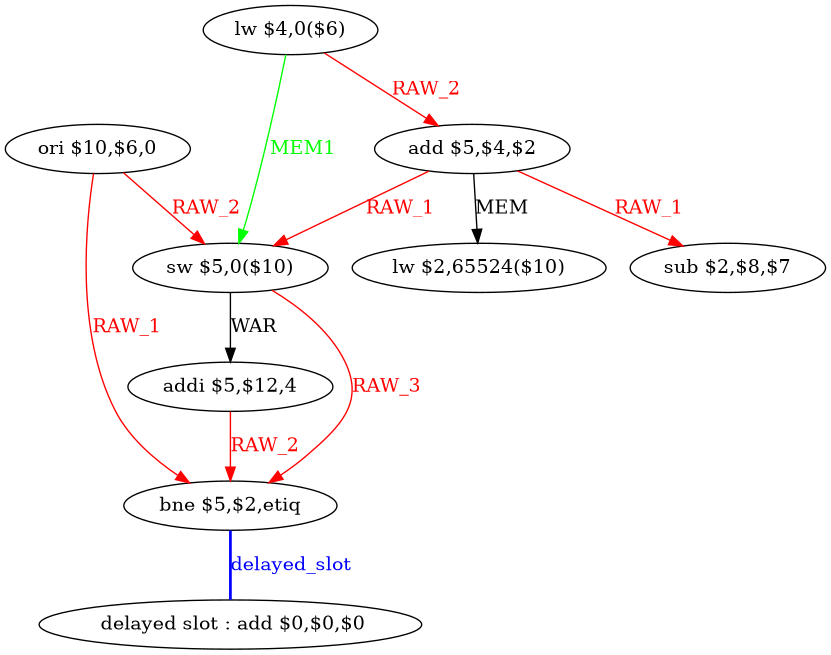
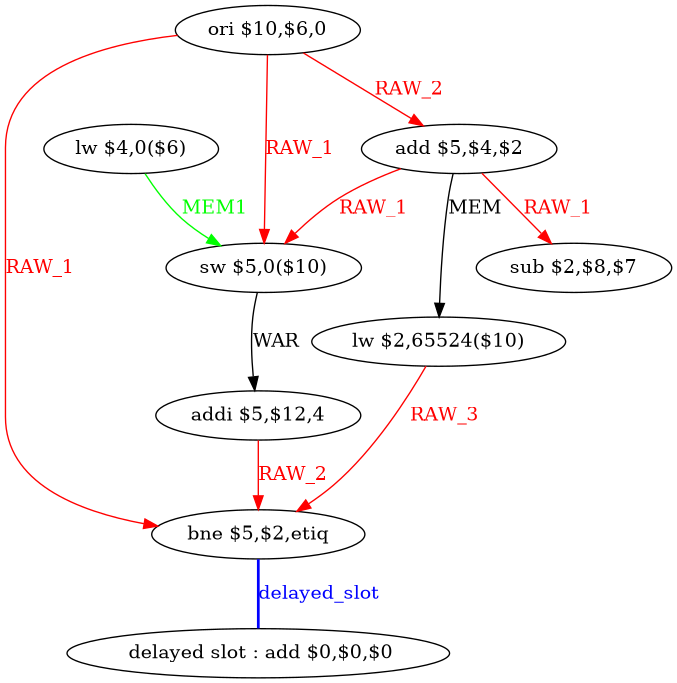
  digraph {
    node [shape=ellipse]
    edge [color=red fontcolor=red]
    n1 [label=" delayed slot : add $0,$0,$0"]
    n2 [label="bne $5,$2,etiq"]
    n3 [label="lw $4,0($6)"]
    n4 [label="sw $5,0($10)"]
    n5 [label="add $5,$4,$2"]
    n6 [label="addi $5,$12,4"]
    n7 [label="lw $2,65524($10)"]
    n8 [label="sub $2,$8,$7"]
    n9 [label="ori $10,$6,0"]
    n2 -> n1 [color=blue dir=none fontcolor=blue label=delayed_slot style=bold]
    n3 -> n4 [color=green fontcolor=green label=MEM1]
-   n3 -> n5 [label=RAW_2]
+   n9 -> n5 [label=RAW_2]
    n4 -> n6 [label=WAR color="" fontcolor=""]
    n5 -> n4 [label=RAW_1]
    n5 -> n7 [label=MEM color="" fontcolor=""]
    n5 -> n8 [label=RAW_1]
    n6 -> n2 [label=RAW_2]
-   n4 -> n2 [label=RAW_3]
+   n7 -> n2 [label=RAW_3]
    n9 -> n2 [label=RAW_1]
-   n9 -> n4 [label=RAW_2]
+   n9 -> n4 [label=RAW_1]
  }
